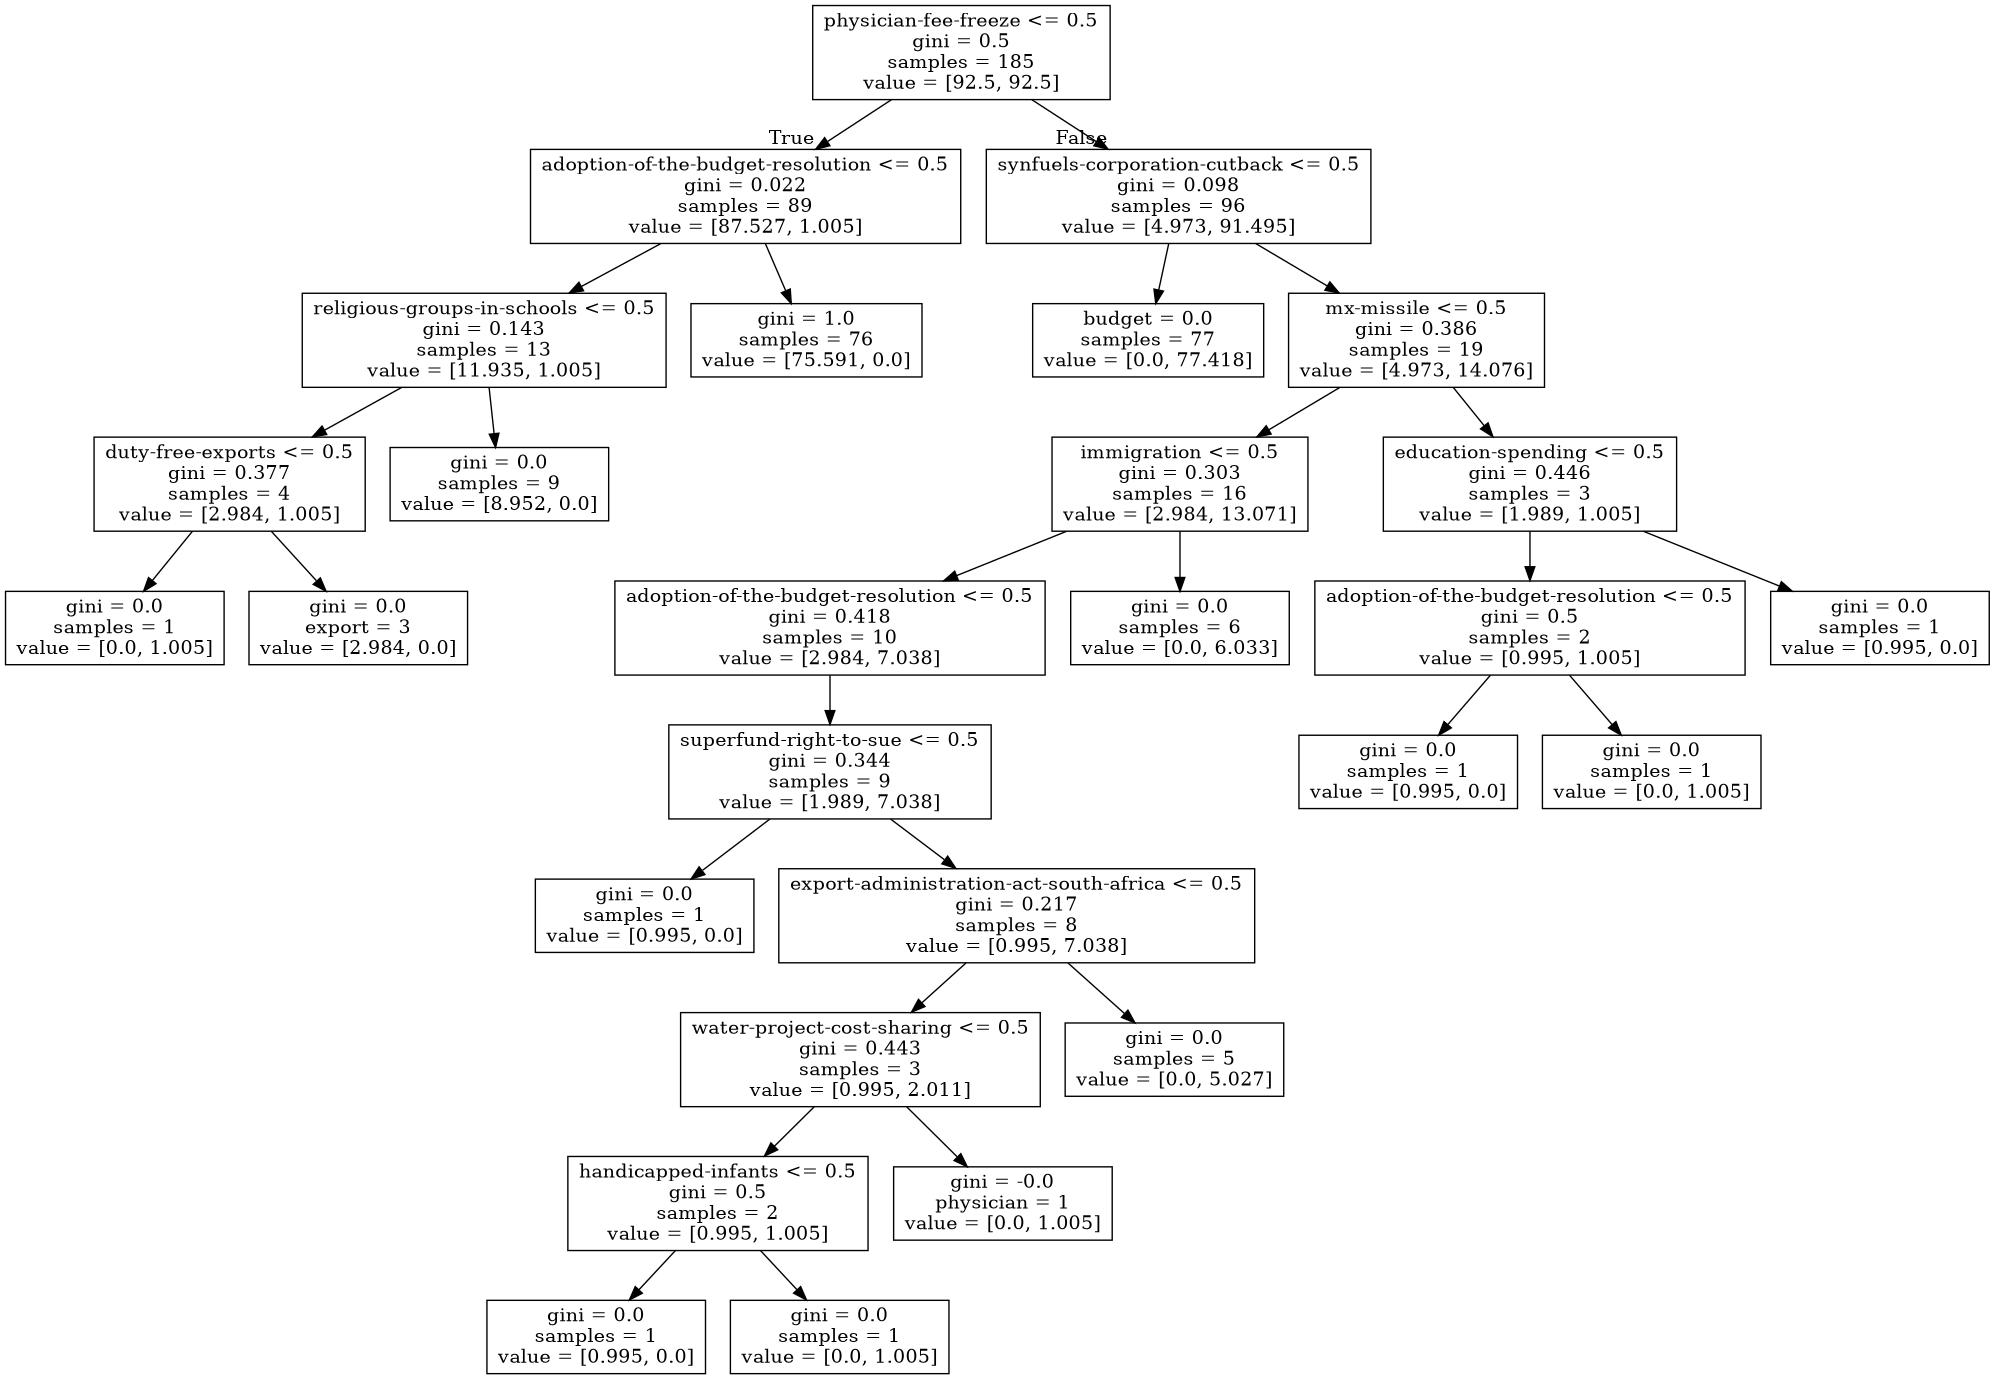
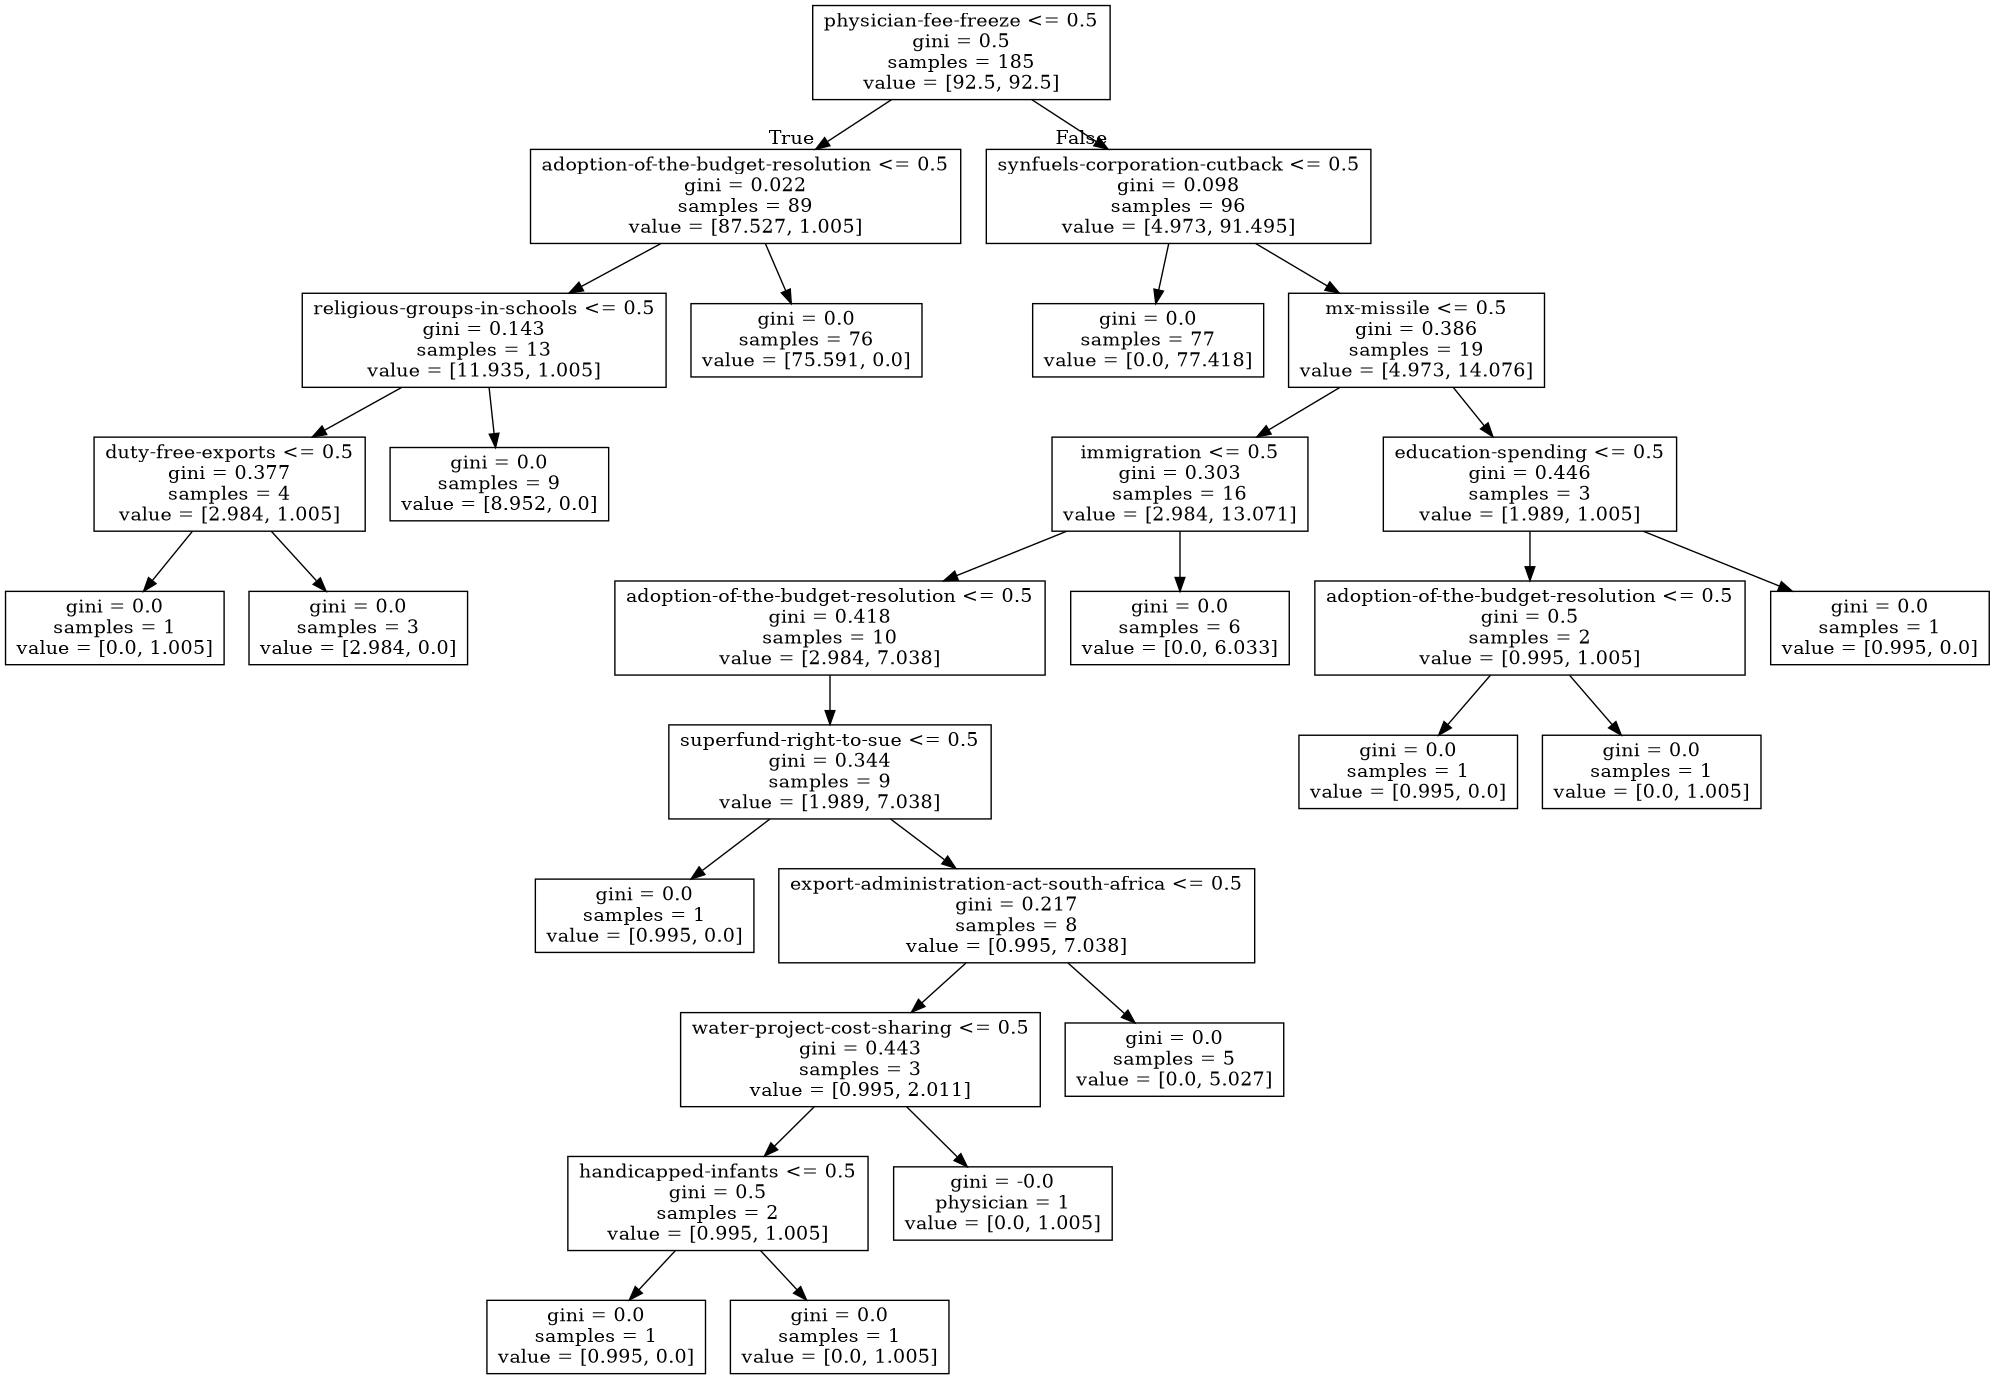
  digraph {
    node [shape=box]
    n1 [label="physician-fee-freeze <= 0.5\ngini = 0.5\nsamples = 185\nvalue = [92.5, 92.5]"]
    n2 [label="adoption-of-the-budget-resolution <= 0.5\ngini = 0.022\nsamples = 89\nvalue = [87.527, 1.005]"]
    n3 [label="synfuels-corporation-cutback <= 0.5\ngini = 0.098\nsamples = 96\nvalue = [4.973, 91.495]"]
    n4 [label="religious-groups-in-schools <= 0.5\ngini = 0.143\nsamples = 13\nvalue = [11.935, 1.005]"]
-   n5 [label="gini = 1.0\nsamples = 76\nvalue = [75.591, 0.0]"]
-   n6 [label="budget = 0.0\nsamples = 77\nvalue = [0.0, 77.418]"]
+   n5 [label="gini = 0.0\nsamples = 76\nvalue = [75.591, 0.0]"]
+   n6 [label="gini = 0.0\nsamples = 77\nvalue = [0.0, 77.418]"]
    n7 [label="mx-missile <= 0.5\ngini = 0.386\nsamples = 19\nvalue = [4.973, 14.076]"]
    n8 [label="duty-free-exports <= 0.5\ngini = 0.377\nsamples = 4\nvalue = [2.984, 1.005]"]
    n9 [label="gini = 0.0\nsamples = 9\nvalue = [8.952, 0.0]"]
    n10 [label="gini = 0.0\nsamples = 1\nvalue = [0.0, 1.005]"]
-   n11 [label="gini = 0.0\nexport = 3\nvalue = [2.984, 0.0]"]
+   n11 [label="gini = 0.0\nsamples = 3\nvalue = [2.984, 0.0]"]
    n12 [label="immigration <= 0.5\ngini = 0.303\nsamples = 16\nvalue = [2.984, 13.071]"]
    n13 [label="education-spending <= 0.5\ngini = 0.446\nsamples = 3\nvalue = [1.989, 1.005]"]
    n14 [label="adoption-of-the-budget-resolution <= 0.5\ngini = 0.418\nsamples = 10\nvalue = [2.984, 7.038]"]
    n15 [label="gini = 0.0\nsamples = 6\nvalue = [0.0, 6.033]"]
    n16 [label="adoption-of-the-budget-resolution <= 0.5\ngini = 0.5\nsamples = 2\nvalue = [0.995, 1.005]"]
    n17 [label="gini = 0.0\nsamples = 1\nvalue = [0.995, 0.0]"]
    n18 [label="superfund-right-to-sue <= 0.5\ngini = 0.344\nsamples = 9\nvalue = [1.989, 7.038]"]
    n19 [label="gini = 0.0\nsamples = 1\nvalue = [0.995, 0.0]"]
    n20 [label="export-administration-act-south-africa <= 0.5\ngini = 0.217\nsamples = 8\nvalue = [0.995, 7.038]"]
    n21 [label="water-project-cost-sharing <= 0.5\ngini = 0.443\nsamples = 3\nvalue = [0.995, 2.011]"]
    n22 [label="gini = 0.0\nsamples = 5\nvalue = [0.0, 5.027]"]
    n23 [label="handicapped-infants <= 0.5\ngini = 0.5\nsamples = 2\nvalue = [0.995, 1.005]"]
    n24 [label="gini = -0.0\nphysician = 1\nvalue = [0.0, 1.005]"]
    n25 [label="gini = 0.0\nsamples = 1\nvalue = [0.995, 0.0]"]
    n26 [label="gini = 0.0\nsamples = 1\nvalue = [0.0, 1.005]"]
    n27 [label="gini = 0.0\nsamples = 1\nvalue = [0.995, 0.0]"]
    n28 [label="gini = 0.0\nsamples = 1\nvalue = [0.0, 1.005]"]
    n1 -> n2 [headlabel=True labelangle=45 labeldistance=2.5]
    n1 -> n3 [headlabel=False labelangle=-45 labeldistance=2.5]
    n2 -> n4
    n2 -> n5
    n3 -> n6
    n3 -> n7
    n4 -> n8
    n4 -> n9
    n7 -> n12
    n7 -> n13
    n8 -> n10
    n8 -> n11
    n12 -> n14
    n12 -> n15
    n13 -> n16
    n13 -> n17
    n14 -> n18
    n16 -> n27
    n16 -> n28
    n18 -> n19
    n18 -> n20
    n20 -> n21
    n20 -> n22
    n21 -> n23
    n21 -> n24
    n23 -> n25
    n23 -> n26
  }
